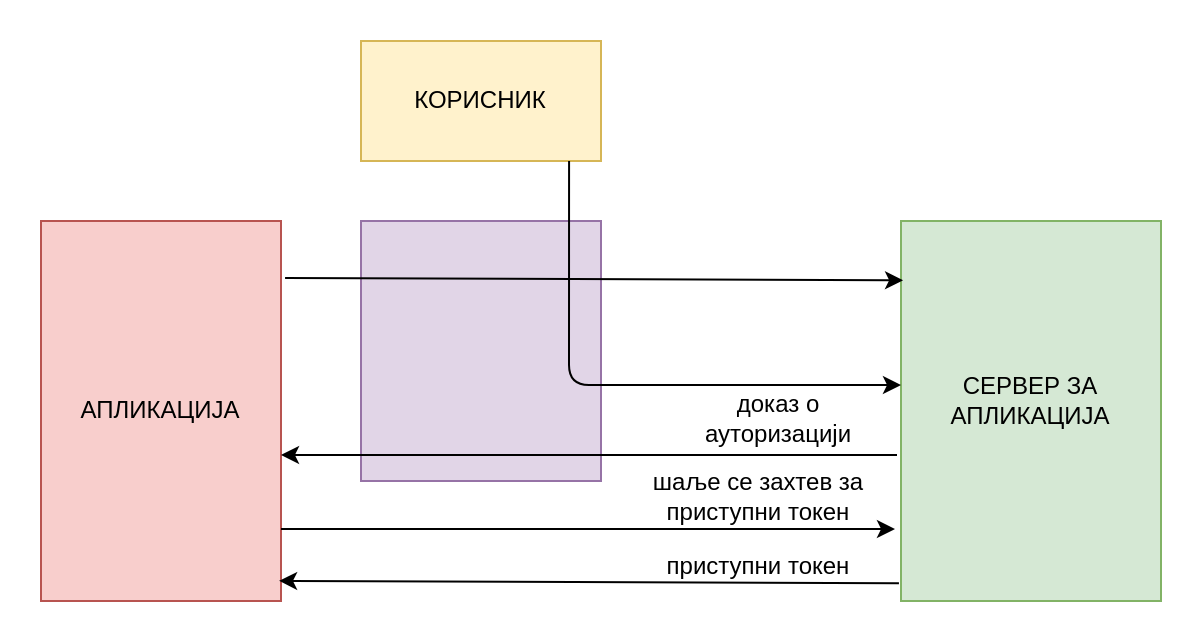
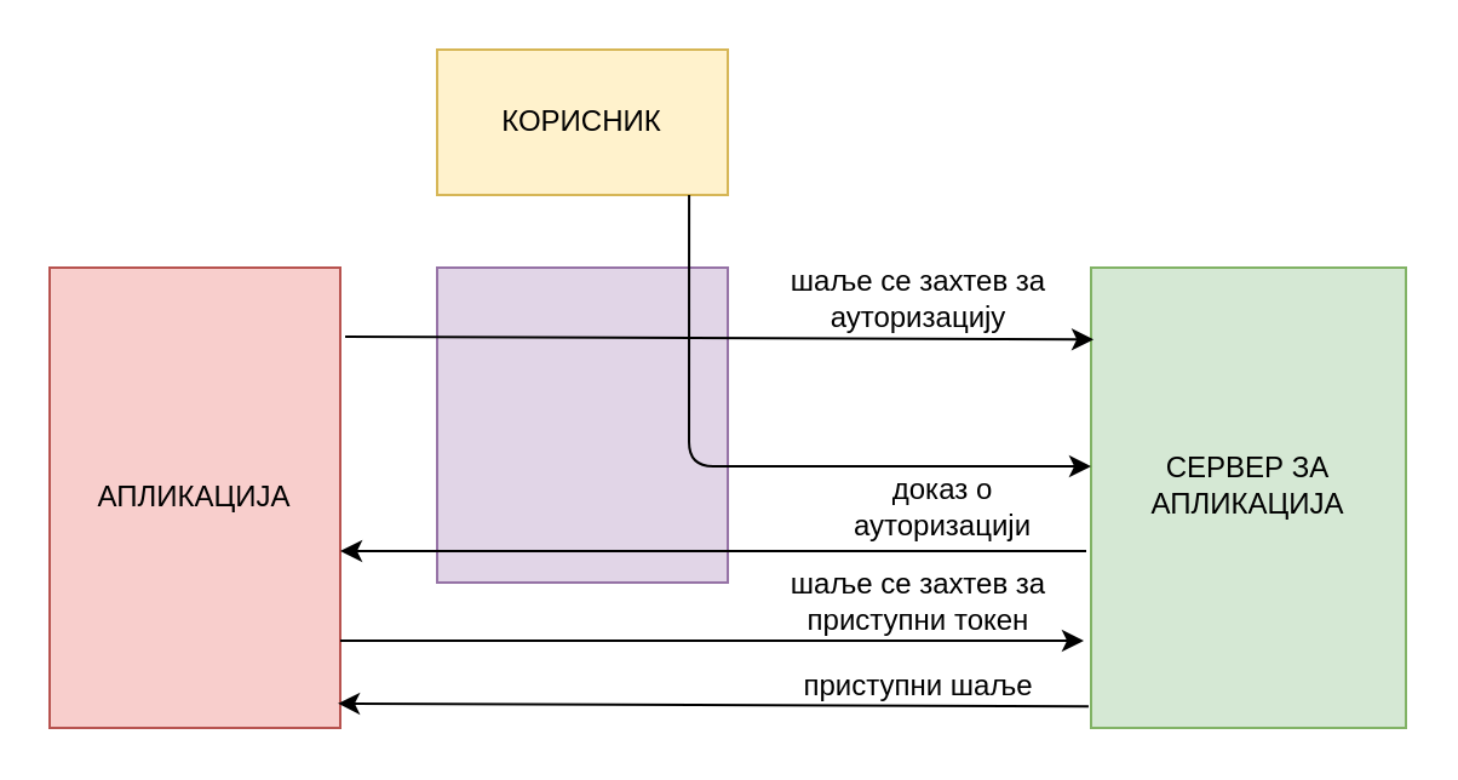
  <mxCell id="0" />
  <mxCell id="1" parent="0" />
  <mxCell id="2" value="" style="rounded=0;whiteSpace=wrap;html=1;fillColor=#f8cecc;strokeColor=#b85450;" parent="1" vertex="1"><mxGeometry x="20" y="110" width="120" height="190" as="geometry" /></mxCell>
  <mxCell id="3" value="АПЛИКАЦИЈА" style="text;html=1;strokeColor=none;fillColor=none;align=center;verticalAlign=middle;whiteSpace=wrap;rounded=0;" parent="1" vertex="1"><mxGeometry x="35" y="195" width="90" height="20" as="geometry" /></mxCell>
  <mxCell id="4" value="" style="rounded=0;whiteSpace=wrap;html=1;fillColor=#fff2cc;strokeColor=#d6b656;" parent="1" vertex="1"><mxGeometry x="180" y="20" width="120" height="60" as="geometry" /></mxCell>
  <mxCell id="5" value="КОРИСНИК" style="text;html=1;strokeColor=none;fillColor=none;align=center;verticalAlign=middle;whiteSpace=wrap;rounded=0;" parent="1" vertex="1"><mxGeometry x="200" y="40" width="80" height="20" as="geometry" /></mxCell>
  <mxCell id="6" value="" style="rounded=0;whiteSpace=wrap;html=1;fillColor=#e1d5e7;strokeColor=#9673a6;" parent="1" vertex="1"><mxGeometry x="180" y="110" width="120" height="130" as="geometry" /></mxCell>
  <mxCell id="7" value="" style="rounded=0;whiteSpace=wrap;html=1;fillColor=#d5e8d4;strokeColor=#82b366;" parent="1" vertex="1"><mxGeometry x="450" y="110" width="130" height="190" as="geometry" /></mxCell>
  <mxCell id="8" value="СЕРВЕР ЗА&lt;br&gt;АПЛИКАЦИЈА" style="text;html=1;strokeColor=none;fillColor=none;align=center;verticalAlign=middle;whiteSpace=wrap;rounded=0;" parent="1" vertex="1"><mxGeometry x="455" y="185" width="120" height="30" as="geometry" /></mxCell>
  <mxCell id="9" value="" style="endArrow=classic;html=1;exitX=1.017;exitY=0.15;exitDx=0;exitDy=0;exitPerimeter=0;entryX=0.008;entryY=0.156;entryDx=0;entryDy=0;entryPerimeter=0;" parent="1" source="2" target="7" edge="1"><mxGeometry width="50" height="50" relative="1" as="geometry"><mxPoint x="180" y="220" as="sourcePoint" /><mxPoint x="380" y="120" as="targetPoint" /></mxGeometry></mxCell>
+ <mxCell id="10" value="шаље се захтев за ауторизацију" style="text;html=1;strokeColor=none;fillColor=none;align=center;verticalAlign=middle;whiteSpace=wrap;rounded=0;" parent="1" vertex="1"><mxGeometry x="324" y="108" width="110" height="30" as="geometry" /></mxCell>
  <mxCell id="11" value="" style="endArrow=classic;html=1;edgeStyle=orthogonalEdgeStyle;exitX=0.867;exitY=1;exitDx=0;exitDy=0;exitPerimeter=0;" parent="1" source="4" edge="1"><mxGeometry width="50" height="50" relative="1" as="geometry"><mxPoint x="284" y="99" as="sourcePoint" /><mxPoint x="450" y="192" as="targetPoint" /><Array as="points"><mxPoint x="284" y="192" /></Array></mxGeometry></mxCell>
  <mxCell id="12" value="" style="endArrow=classic;html=1;" parent="1" edge="1"><mxGeometry width="50" height="50" relative="1" as="geometry"><mxPoint x="448" y="227" as="sourcePoint" /><mxPoint x="140" y="227" as="targetPoint" /></mxGeometry></mxCell>
  <mxCell id="13" value="доказ о ауторизацији" style="text;html=1;strokeColor=none;fillColor=none;align=center;verticalAlign=middle;whiteSpace=wrap;rounded=0;" parent="1" vertex="1"><mxGeometry x="334" y="194" width="110" height="30" as="geometry" /></mxCell>
  <mxCell id="14" value="" style="endArrow=classic;html=1;entryX=-0.017;entryY=0.811;entryDx=0;entryDy=0;entryPerimeter=0;exitX=1.008;exitY=0.811;exitDx=0;exitDy=0;exitPerimeter=0;" parent="1" edge="1"><mxGeometry width="50" height="50" relative="1" as="geometry"><mxPoint x="140" y="264" as="sourcePoint" /><mxPoint x="447" y="264" as="targetPoint" /></mxGeometry></mxCell>
  <mxCell id="15" value="шаље се захтев за приступни токен" style="text;html=1;strokeColor=none;fillColor=none;align=center;verticalAlign=middle;whiteSpace=wrap;rounded=0;" parent="1" vertex="1"><mxGeometry x="314" y="233" width="130" height="30" as="geometry" /></mxCell>
  <mxCell id="16" value="" style="endArrow=classic;html=1;entryX=0.992;entryY=0.947;entryDx=0;entryDy=0;entryPerimeter=0;exitX=-0.008;exitY=0.953;exitDx=0;exitDy=0;exitPerimeter=0;" parent="1" source="7" target="2" edge="1"><mxGeometry width="50" height="50" relative="1" as="geometry"><mxPoint x="180" y="150" as="sourcePoint" /><mxPoint x="230" y="100" as="targetPoint" /></mxGeometry></mxCell>
- <mxCell id="17" value="приступни токен" style="text;html=1;strokeColor=none;fillColor=none;align=center;verticalAlign=middle;whiteSpace=wrap;rounded=0;" parent="1" vertex="1"><mxGeometry x="324" y="268" width="110" height="30" as="geometry" /></mxCell>
+ <mxCell id="17" value="приступни шаље" style="text;html=1;strokeColor=none;fillColor=none;align=center;verticalAlign=middle;whiteSpace=wrap;rounded=0;" parent="1" vertex="1"><mxGeometry x="324" y="268" width="110" height="30" as="geometry" /></mxCell>
